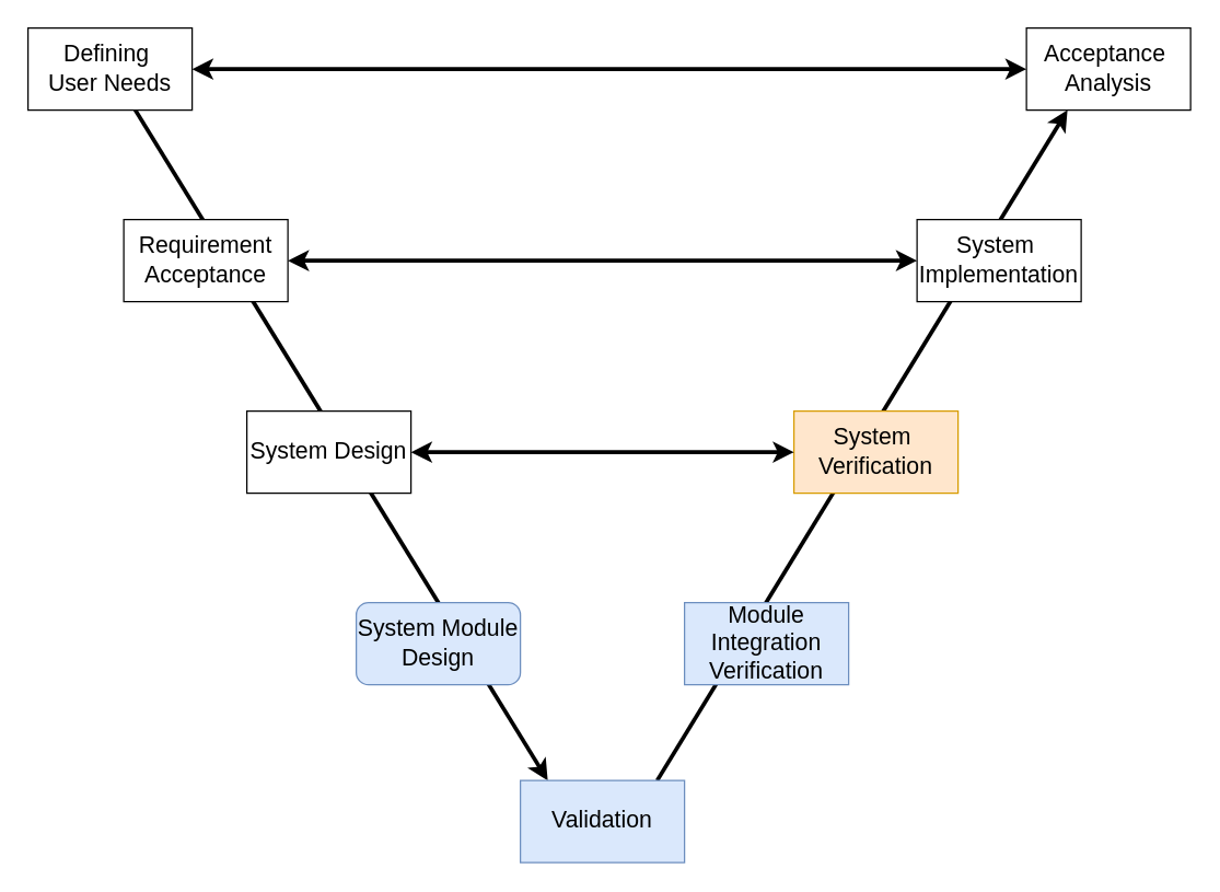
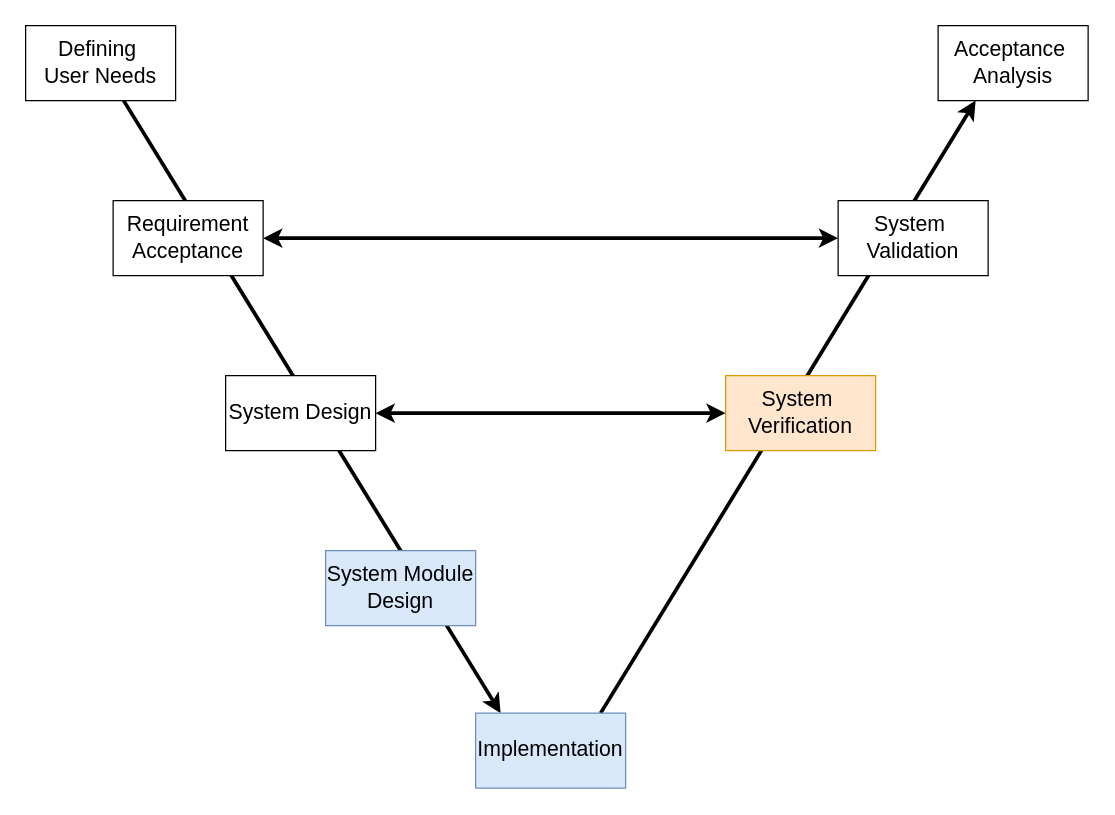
  <mxCell id="0" />
  <mxCell id="1" parent="0" />
  <mxCell id="2" value="" style="endArrow=classic;html=1;strokeColor=#000000;strokeWidth=3;fontSize=17;" parent="1" edge="1"><mxGeometry width="50" height="50" relative="1" as="geometry"><mxPoint x="80" y="50" as="sourcePoint" /><mxPoint x="400" y="570" as="targetPoint" /></mxGeometry></mxCell>
  <mxCell id="3" value="" style="endArrow=classic;html=1;strokeColor=#000000;strokeWidth=3;entryX=0.25;entryY=1;fontSize=17;" parent="1" target="12" edge="1"><mxGeometry width="50" height="50" relative="1" as="geometry"><mxPoint x="480" y="570" as="sourcePoint" /><mxPoint x="800" y="50" as="targetPoint" /></mxGeometry></mxCell>
  <mxCell id="4" value="Defining&amp;nbsp;&lt;div&gt;User Needs&lt;/div&gt;" style="rounded=0;whiteSpace=wrap;html=1;strokeColor=#000000;strokeWidth=1;fillColor=#ffffff;align=center;fontSize=17;" parent="1" vertex="1"><mxGeometry x="20" y="20" width="120" height="60" as="geometry" /></mxCell>
  <mxCell id="5" value="Requirement Acceptance" style="rounded=0;whiteSpace=wrap;html=1;strokeColor=#000000;strokeWidth=1;fillColor=#ffffff;align=center;verticalAlign=middle;fontSize=17;" parent="1" vertex="1"><mxGeometry x="90" y="160" width="120" height="60" as="geometry" /></mxCell>
  <mxCell id="6" value="System Design" style="rounded=0;whiteSpace=wrap;html=1;strokeColor=#000000;strokeWidth=1;fillColor=#ffffff;align=center;fontSize=17;" parent="1" vertex="1"><mxGeometry x="180" y="300" width="120" height="60" as="geometry" /></mxCell>
- <mxCell id="7" value="System Module Design" style="whiteSpace=wrap;html=1;strokeColor=#6c8ebf;strokeWidth=1;fillColor=#dae8fc;align=center;fontSize=17;rounded=1;" parent="1" vertex="1"><mxGeometry x="260" y="440" width="120" height="60" as="geometry" /></mxCell>
- <mxCell id="8" value="Validation" style="rounded=0;whiteSpace=wrap;html=1;strokeColor=#6c8ebf;strokeWidth=1;fillColor=#dae8fc;align=center;fontSize=17;" parent="1" vertex="1"><mxGeometry x="380" y="570" width="120" height="60" as="geometry" /></mxCell>
- <mxCell id="9" value="Module Integration Verification" style="rounded=0;whiteSpace=wrap;html=1;strokeColor=#6c8ebf;strokeWidth=1;fillColor=#dae8fc;align=center;fontSize=17;" parent="1" vertex="1"><mxGeometry x="500" y="440" width="120" height="60" as="geometry" /></mxCell>
+ <mxCell id="7" value="System Module Design" style="rounded=0;whiteSpace=wrap;html=1;strokeColor=#6c8ebf;strokeWidth=1;fillColor=#dae8fc;align=center;fontSize=17;" parent="1" vertex="1"><mxGeometry x="260" y="440" width="120" height="60" as="geometry" /></mxCell>
+ <mxCell id="8" value="Implementation" style="rounded=0;whiteSpace=wrap;html=1;strokeColor=#6c8ebf;strokeWidth=1;fillColor=#dae8fc;align=center;fontSize=17;" parent="1" vertex="1"><mxGeometry x="380" y="570" width="120" height="60" as="geometry" /></mxCell>
  <mxCell id="10" value="System&amp;nbsp;&lt;div&gt;Verification&lt;/div&gt;" style="rounded=0;whiteSpace=wrap;html=1;strokeColor=#d79b00;strokeWidth=1;fillColor=#ffe6cc;align=center;fontSize=17;" parent="1" vertex="1"><mxGeometry x="580" y="300" width="120" height="60" as="geometry" /></mxCell>
- <mxCell id="11" value="System&amp;nbsp;&lt;div&gt;Implementation&lt;/div&gt;" style="rounded=0;whiteSpace=wrap;html=1;strokeColor=#000000;strokeWidth=1;fillColor=#ffffff;align=center;fontSize=17;" parent="1" vertex="1"><mxGeometry x="670" y="160" width="120" height="60" as="geometry" /></mxCell>
+ <mxCell id="11" value="System&amp;nbsp;&lt;div&gt;Validation&lt;/div&gt;" style="rounded=0;whiteSpace=wrap;html=1;strokeColor=#000000;strokeWidth=1;fillColor=#ffffff;align=center;fontSize=17;" parent="1" vertex="1"><mxGeometry x="670" y="160" width="120" height="60" as="geometry" /></mxCell>
  <mxCell id="12" value="Acceptance&amp;nbsp;&lt;div&gt;Analysis&lt;/div&gt;" style="rounded=0;whiteSpace=wrap;html=1;strokeColor=#000000;strokeWidth=1;fillColor=#ffffff;align=center;fontSize=17;" parent="1" vertex="1"><mxGeometry x="750" y="20" width="120" height="60" as="geometry" /></mxCell>
- <mxCell id="13" value="" style="endArrow=classic;startArrow=classic;html=1;strokeColor=#000000;strokeWidth=3;entryX=0;entryY=0.5;exitX=1;exitY=0.5;fontSize=17;" parent="1" source="4" target="12" edge="1"><mxGeometry width="50" height="50" relative="1" as="geometry"><mxPoint x="420" y="70" as="sourcePoint" /><mxPoint x="470" y="20" as="targetPoint" /></mxGeometry></mxCell>
  <mxCell id="14" value="" style="endArrow=classic;startArrow=classic;html=1;strokeColor=#000000;strokeWidth=3;entryX=0;entryY=0.5;exitX=1;exitY=0.5;fontSize=17;" parent="1" source="5" target="11" edge="1"><mxGeometry width="50" height="50" relative="1" as="geometry"><mxPoint x="410" y="230" as="sourcePoint" /><mxPoint x="460" y="180" as="targetPoint" /></mxGeometry></mxCell>
  <mxCell id="15" value="" style="endArrow=classic;startArrow=classic;html=1;strokeColor=#000000;strokeWidth=3;exitX=1;exitY=0.5;entryX=0;entryY=0.5;fontSize=17;" parent="1" source="6" target="10" edge="1"><mxGeometry width="50" height="50" relative="1" as="geometry"><mxPoint x="330" y="330" as="sourcePoint" /><mxPoint x="380" y="280" as="targetPoint" /></mxGeometry></mxCell>
